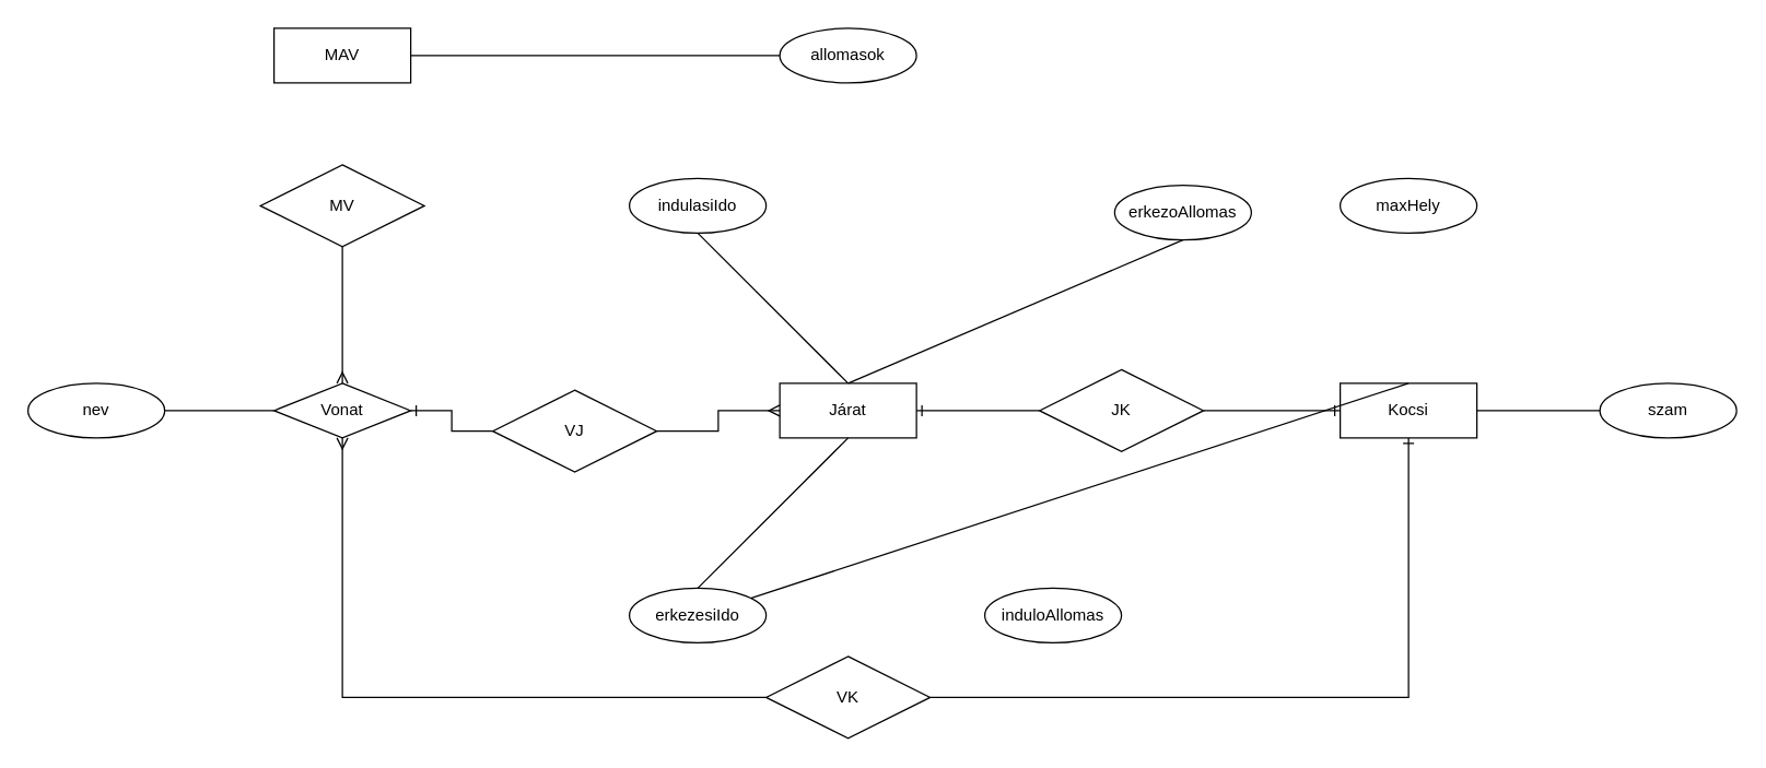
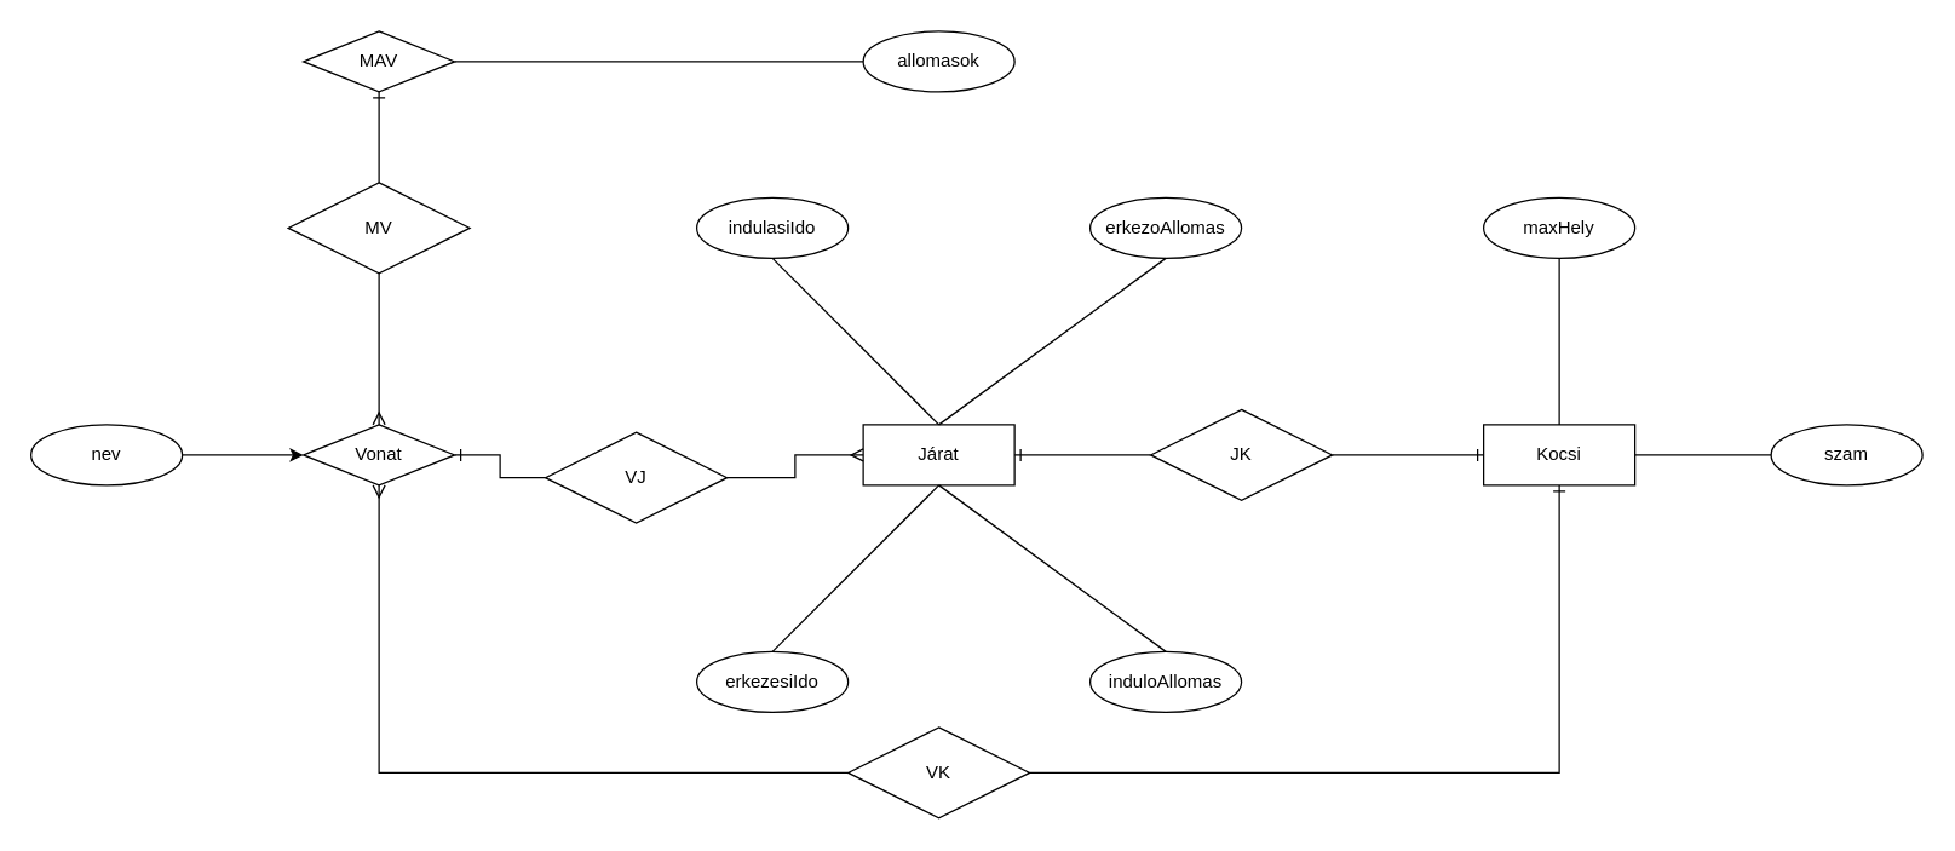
  <mxCell id="0" />
  <mxCell id="1" parent="0" />
- <mxCell id="2" value="MAV" style="whiteSpace=wrap;html=1;align=center;" parent="1" vertex="1"><mxGeometry x="200" y="20" width="100" height="40" as="geometry" /></mxCell>
+ <mxCell id="2" value="MAV" style="rhombus;whiteSpace=wrap;html=1;align=center;" parent="1" vertex="1"><mxGeometry x="200" y="20" width="100" height="40" as="geometry" /></mxCell>
  <mxCell id="3" value="Kocsi" style="whiteSpace=wrap;html=1;align=center;" parent="1" vertex="1"><mxGeometry x="980" y="280" width="100" height="40" as="geometry" /></mxCell>
  <mxCell id="4" value="Vonat" style="rhombus;whiteSpace=wrap;html=1;align=center;" parent="1" vertex="1"><mxGeometry x="200" y="280" width="100" height="40" as="geometry" /></mxCell>
  <mxCell id="5" value="Járat" style="whiteSpace=wrap;html=1;align=center;" parent="1" vertex="1"><mxGeometry x="570" y="280" width="100" height="40" as="geometry" /></mxCell>
  <mxCell id="6" value="allomasok" style="ellipse;whiteSpace=wrap;html=1;align=center;" parent="1" vertex="1"><mxGeometry x="570" y="20" width="100" height="40" as="geometry" /></mxCell>
  <mxCell id="7" value="" style="endArrow=none;html=1;rounded=0;exitX=0;exitY=0.5;exitDx=0;exitDy=0;entryX=1;entryY=0.5;entryDx=0;entryDy=0;" parent="1" source="6" target="2" edge="1"><mxGeometry relative="1" as="geometry"><mxPoint x="620" y="110" as="sourcePoint" /><mxPoint x="780" y="110" as="targetPoint" /></mxGeometry></mxCell>
  <mxCell id="8" value="nev" style="ellipse;whiteSpace=wrap;html=1;align=center;" parent="1" vertex="1"><mxGeometry x="20" y="280" width="100" height="40" as="geometry" /></mxCell>
- <mxCell id="9" value="" style="endArrow=none;html=1;rounded=0;exitX=1;exitY=0.5;exitDx=0;exitDy=0;entryX=0;entryY=0.5;entryDx=0;entryDy=0;" parent="1" source="8" target="4" edge="1"><mxGeometry relative="1" as="geometry"><mxPoint x="620" y="110" as="sourcePoint" /><mxPoint x="780" y="110" as="targetPoint" /></mxGeometry></mxCell>
- <mxCell id="10" value="erkezoAllomas" style="ellipse;whiteSpace=wrap;html=1;align=center;" parent="1" vertex="1"><mxGeometry x="815" y="135" width="100" height="40" as="geometry" /></mxCell>
+ <mxCell id="9" value="" style="endArrow=classic;html=1;rounded=0;exitX=1;exitY=0.5;exitDx=0;exitDy=0;entryX=0;entryY=0.5;entryDx=0;entryDy=0;" parent="1" source="8" target="4" edge="1"><mxGeometry relative="1" as="geometry"><mxPoint x="620" y="110" as="sourcePoint" /><mxPoint x="780" y="110" as="targetPoint" /></mxGeometry></mxCell>
+ <mxCell id="10" value="erkezoAllomas" style="ellipse;whiteSpace=wrap;html=1;align=center;" parent="1" vertex="1"><mxGeometry x="720" y="130" width="100" height="40" as="geometry" /></mxCell>
  <mxCell id="11" value="induloAllomas" style="ellipse;whiteSpace=wrap;html=1;align=center;" parent="1" vertex="1"><mxGeometry x="720" y="430" width="100" height="40" as="geometry" /></mxCell>
  <mxCell id="12" value="erkezesiIdo" style="ellipse;whiteSpace=wrap;html=1;align=center;" parent="1" vertex="1"><mxGeometry x="460" y="430" width="100" height="40" as="geometry" /></mxCell>
  <mxCell id="13" value="indulasiIdo" style="ellipse;whiteSpace=wrap;html=1;align=center;" parent="1" vertex="1"><mxGeometry x="460" y="130" width="100" height="40" as="geometry" /></mxCell>
  <mxCell id="14" value="" style="endArrow=none;html=1;rounded=0;exitX=0.5;exitY=0;exitDx=0;exitDy=0;entryX=0.5;entryY=1;entryDx=0;entryDy=0;" parent="1" source="5" target="13" edge="1"><mxGeometry relative="1" as="geometry"><mxPoint x="620" y="310" as="sourcePoint" /><mxPoint x="780" y="310" as="targetPoint" /></mxGeometry></mxCell>
  <mxCell id="15" value="" style="endArrow=none;html=1;rounded=0;exitX=0.5;exitY=1;exitDx=0;exitDy=0;entryX=0.5;entryY=0;entryDx=0;entryDy=0;" parent="1" source="5" target="12" edge="1"><mxGeometry relative="1" as="geometry"><mxPoint x="620" y="310" as="sourcePoint" /><mxPoint x="780" y="310" as="targetPoint" /></mxGeometry></mxCell>
+ <mxCell id="16" value="" style="endArrow=none;html=1;rounded=0;exitX=0.5;exitY=1;exitDx=0;exitDy=0;entryX=0.5;entryY=0;entryDx=0;entryDy=0;" parent="1" source="5" target="11" edge="1"><mxGeometry relative="1" as="geometry"><mxPoint x="620" y="310" as="sourcePoint" /><mxPoint x="780" y="310" as="targetPoint" /></mxGeometry></mxCell>
  <mxCell id="17" value="" style="endArrow=none;html=1;rounded=0;exitX=0.5;exitY=0;exitDx=0;exitDy=0;entryX=0.5;entryY=1;entryDx=0;entryDy=0;" parent="1" source="5" target="10" edge="1"><mxGeometry relative="1" as="geometry"><mxPoint x="620" y="310" as="sourcePoint" /><mxPoint x="780" y="310" as="targetPoint" /></mxGeometry></mxCell>
  <mxCell id="18" value="maxHely" style="ellipse;whiteSpace=wrap;html=1;align=center;" parent="1" vertex="1"><mxGeometry x="980" y="130" width="100" height="40" as="geometry" /></mxCell>
  <mxCell id="19" value="szam" style="ellipse;whiteSpace=wrap;html=1;align=center;" parent="1" vertex="1"><mxGeometry x="1170" y="280" width="100" height="40" as="geometry" /></mxCell>
  <mxCell id="20" value="" style="endArrow=none;html=1;rounded=0;entryX=0;entryY=0.5;entryDx=0;entryDy=0;exitX=1;exitY=0.5;exitDx=0;exitDy=0;" parent="1" source="3" target="19" edge="1"><mxGeometry relative="1" as="geometry"><mxPoint x="620" y="310" as="sourcePoint" /><mxPoint x="780" y="310" as="targetPoint" /></mxGeometry></mxCell>
- <mxCell id="21" value="" style="endArrow=none;html=1;rounded=0;exitX=0.5;exitY=0;exitDx=0;exitDy=0;" parent="1" source="3" target="12" edge="1"><mxGeometry relative="1" as="geometry"><mxPoint x="620" y="310" as="sourcePoint" /><mxPoint x="780" y="310" as="targetPoint" /></mxGeometry></mxCell>
+ <mxCell id="21" value="" style="endArrow=none;html=1;rounded=0;entryX=0.5;entryY=1;entryDx=0;entryDy=0;exitX=0.5;exitY=0;exitDx=0;exitDy=0;" parent="1" source="3" target="18" edge="1"><mxGeometry relative="1" as="geometry"><mxPoint x="620" y="310" as="sourcePoint" /><mxPoint x="780" y="310" as="targetPoint" /></mxGeometry></mxCell>
  <mxCell id="22" value="JK" style="shape=rhombus;perimeter=rhombusPerimeter;whiteSpace=wrap;html=1;align=center;" parent="1" vertex="1"><mxGeometry x="760" y="270" width="120" height="60" as="geometry" /></mxCell>
  <mxCell id="23" value="" style="edgeStyle=entityRelationEdgeStyle;fontSize=12;html=1;endArrow=ERone;endFill=1;rounded=0;exitX=1;exitY=0.5;exitDx=0;exitDy=0;entryX=0;entryY=0.5;entryDx=0;entryDy=0;" parent="1" source="22" target="3" edge="1"><mxGeometry width="100" height="100" relative="1" as="geometry"><mxPoint x="650" y="360" as="sourcePoint" /><mxPoint x="750" y="260" as="targetPoint" /></mxGeometry></mxCell>
  <mxCell id="24" value="" style="edgeStyle=entityRelationEdgeStyle;fontSize=12;html=1;endArrow=ERone;endFill=1;rounded=0;exitX=0;exitY=0.5;exitDx=0;exitDy=0;entryX=1;entryY=0.5;entryDx=0;entryDy=0;" parent="1" source="22" target="5" edge="1"><mxGeometry width="100" height="100" relative="1" as="geometry"><mxPoint x="650" y="360" as="sourcePoint" /><mxPoint x="750" y="260" as="targetPoint" /></mxGeometry></mxCell>
  <mxCell id="25" value="VK" style="shape=rhombus;perimeter=rhombusPerimeter;whiteSpace=wrap;html=1;align=center;" parent="1" vertex="1"><mxGeometry x="560" y="480" width="120" height="60" as="geometry" /></mxCell>
  <mxCell id="26" value="" style="edgeStyle=orthogonalEdgeStyle;fontSize=12;html=1;endArrow=ERone;endFill=1;rounded=0;exitX=1;exitY=0.5;exitDx=0;exitDy=0;entryX=0.5;entryY=1;entryDx=0;entryDy=0;" parent="1" source="25" target="3" edge="1"><mxGeometry width="100" height="100" relative="1" as="geometry"><mxPoint x="650" y="360" as="sourcePoint" /><mxPoint x="750" y="260" as="targetPoint" /></mxGeometry></mxCell>
  <mxCell id="27" value="" style="edgeStyle=orthogonalEdgeStyle;fontSize=12;html=1;endArrow=ERmany;rounded=0;exitX=0;exitY=0.5;exitDx=0;exitDy=0;entryX=0.5;entryY=1;entryDx=0;entryDy=0;" parent="1" source="25" target="4" edge="1"><mxGeometry width="100" height="100" relative="1" as="geometry"><mxPoint x="650" y="360" as="sourcePoint" /><mxPoint x="750" y="260" as="targetPoint" /></mxGeometry></mxCell>
  <mxCell id="28" value="VJ" style="shape=rhombus;perimeter=rhombusPerimeter;whiteSpace=wrap;html=1;align=center;" parent="1" vertex="1"><mxGeometry x="360" y="285" width="120" height="60" as="geometry" /></mxCell>
  <mxCell id="29" value="" style="edgeStyle=entityRelationEdgeStyle;fontSize=12;html=1;endArrow=ERone;endFill=1;rounded=0;exitX=0;exitY=0.5;exitDx=0;exitDy=0;entryX=1;entryY=0.5;entryDx=0;entryDy=0;" parent="1" source="28" target="4" edge="1"><mxGeometry width="100" height="100" relative="1" as="geometry"><mxPoint x="650" y="360" as="sourcePoint" /><mxPoint x="750" y="260" as="targetPoint" /></mxGeometry></mxCell>
  <mxCell id="30" value="" style="edgeStyle=orthogonalEdgeStyle;fontSize=12;html=1;endArrow=ERmany;rounded=0;exitX=1;exitY=0.5;exitDx=0;exitDy=0;entryX=0;entryY=0.5;entryDx=0;entryDy=0;" parent="1" source="28" target="5" edge="1"><mxGeometry width="100" height="100" relative="1" as="geometry"><mxPoint x="650" y="360" as="sourcePoint" /><mxPoint x="750" y="260" as="targetPoint" /></mxGeometry></mxCell>
  <mxCell id="31" value="MV" style="shape=rhombus;perimeter=rhombusPerimeter;whiteSpace=wrap;html=1;align=center;" parent="1" vertex="1"><mxGeometry x="190" y="120" width="120" height="60" as="geometry" /></mxCell>
+ <mxCell id="32" value="" style="edgeStyle=orthogonalEdgeStyle;fontSize=12;html=1;endArrow=ERone;endFill=1;rounded=0;exitX=0.5;exitY=0;exitDx=0;exitDy=0;entryX=0.5;entryY=1;entryDx=0;entryDy=0;" parent="1" source="31" target="2" edge="1"><mxGeometry width="100" height="100" relative="1" as="geometry"><mxPoint x="650" y="360" as="sourcePoint" /><mxPoint x="750" y="260" as="targetPoint" /><Array as="points"><mxPoint x="250" y="70" /><mxPoint x="250" y="70" /></Array></mxGeometry></mxCell>
  <mxCell id="33" value="" style="edgeStyle=orthogonalEdgeStyle;fontSize=12;html=1;endArrow=ERmany;rounded=0;exitX=0.5;exitY=1;exitDx=0;exitDy=0;entryX=0.5;entryY=0;entryDx=0;entryDy=0;" parent="1" source="31" target="4" edge="1"><mxGeometry width="100" height="100" relative="1" as="geometry"><mxPoint x="650" y="360" as="sourcePoint" /><mxPoint x="750" y="260" as="targetPoint" /></mxGeometry></mxCell>
